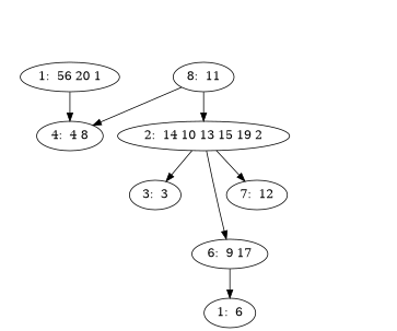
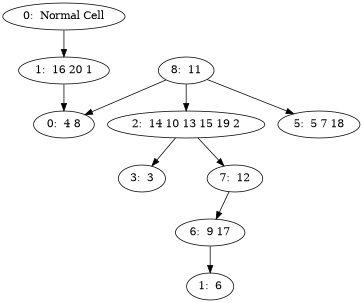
  digraph {
-   "1:  16 20 1" [label="1:  56 20 1"]
-   "4:  4 8"
+   "0:  Normal Cell"
+   "1:  16 20 1"
+   "4:  4 8" [label="0:  4 8"]
    "8:  11"
    "2:  14 10 13 15 19 2"
+   "5:  5 7 18"
    "3:  3"
    "6:  9 17"
    "7:  12"
    n10 [label="1:  6"]
+   "0:  Normal Cell" -> "1:  16 20 1"
    "1:  16 20 1" -> "4:  4 8"
    "8:  11" -> "4:  4 8"
    "8:  11" -> "2:  14 10 13 15 19 2"
+   "8:  11" -> "5:  5 7 18"
    "2:  14 10 13 15 19 2" -> "3:  3"
-   "2:  14 10 13 15 19 2" -> "6:  9 17"
+   "7:  12" -> "6:  9 17"
    "2:  14 10 13 15 19 2" -> "7:  12"
    "6:  9 17" -> n10
  }
